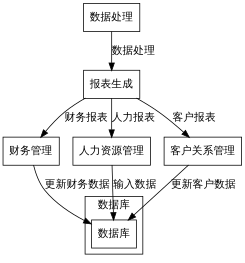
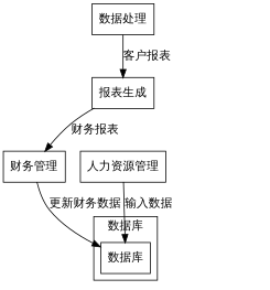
  digraph {
    compound=true
    fontname="Roboto Condensed"
    node [fontname="Roboto Condensed" shape=record]
    edge [fontname="Roboto Condensed"]
    n1 [label="数据库"]
    n2 [label="数据处理"]
    n3 [label="报表生成"]
    n4 [label="财务管理"]
    n5 [label="人力资源管理"]
-   n6 [label="客户关系管理"]
    subgraph cluster_1 {
      label="数据库"
      n1
    }
-   n2 -> n3 [label="数据处理"]
+   n2 -> n3 [label="客户报表"]
    n3 -> n4 [label="财务报表"]
-   n3 -> n5 [label="人力报表"]
-   n3 -> n6 [label="客户报表"]
    n4 -> n1 [label="更新财务数据"]
    n5 -> n1 [label="输入数据"]
-   n6 -> n1 [label="更新客户数据"]
  }
